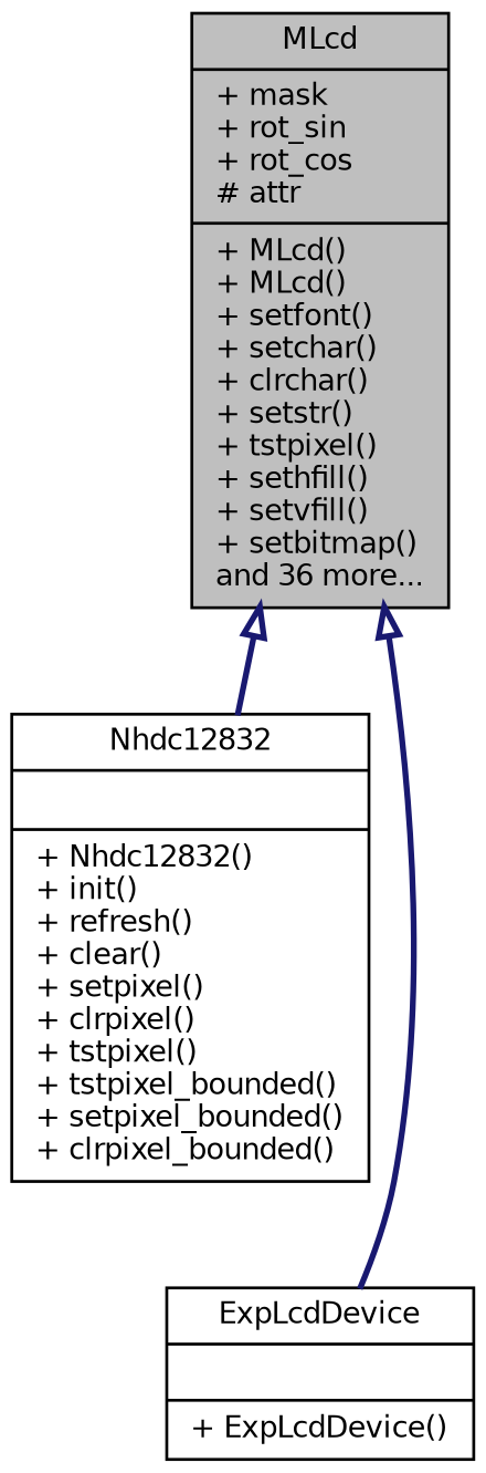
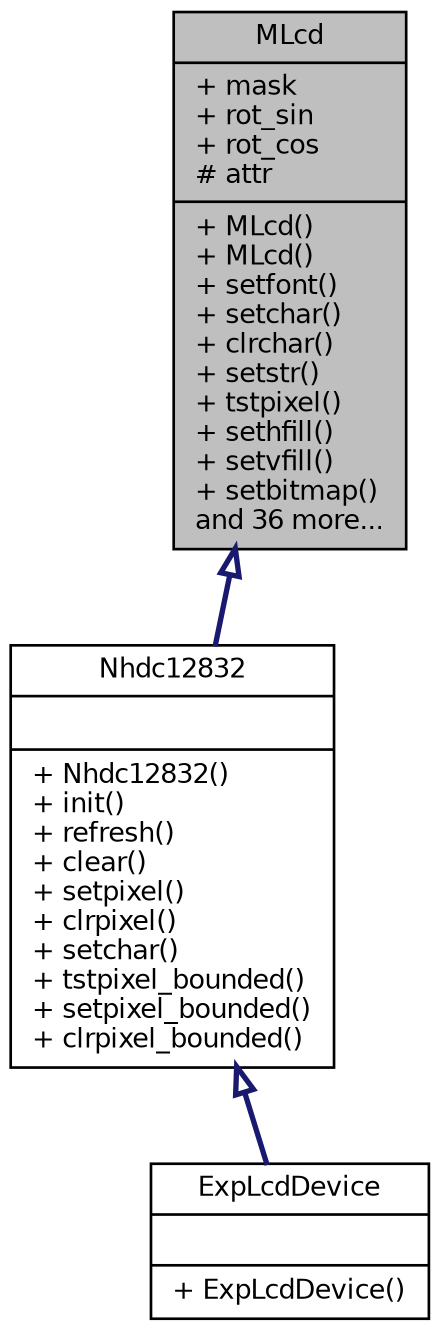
  digraph {
    node [color=black fontname=Helvetica fontsize=10 shape=record]
    edge [arrowtail=onormal color=midnightblue dir=back fontname=Helvetica fontsize=10 labelfontname=Helvetica labelfontsize=10 style=bold]
    n1 [fillcolor=grey75 fontcolor=black height=0.2 label="{MLcd\n|+ mask\l+ rot_sin\l+ rot_cos\l# attr\l|+ MLcd()\l+ MLcd()\l+ setfont()\l+ setchar()\l+ clrchar()\l+ setstr()\l+ tstpixel()\l+ sethfill()\l+ setvfill()\l+ setbitmap()\land 36 more...\l}" style=filled width=0.4]
-   n2 [height=0.2 label="{Nhdc12832\n||+ Nhdc12832()\l+ init()\l+ refresh()\l+ clear()\l+ setpixel()\l+ clrpixel()\l+ tstpixel()\l+ tstpixel_bounded()\l+ setpixel_bounded()\l+ clrpixel_bounded()\l}" width=0.4]
+   n2 [height=0.2 label="{Nhdc12832\n||+ Nhdc12832()\l+ init()\l+ refresh()\l+ clear()\l+ setpixel()\l+ clrpixel()\l+ setchar()\l+ tstpixel_bounded()\l+ setpixel_bounded()\l+ clrpixel_bounded()\l}" width=0.4]
    n3 [height=0.2 label="{ExpLcdDevice\n||+ ExpLcdDevice()\l}" width=0.4]
    n1 -> n2
-   n1 -> n3
+   n2 -> n3
  }
